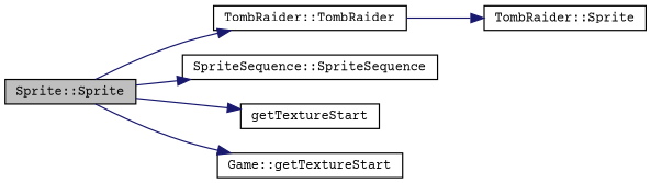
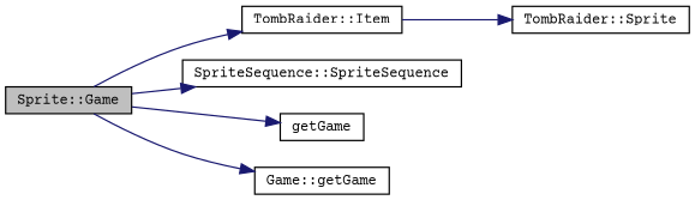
  digraph {
    fontname="Courier Prime"
    rankdir=LR
    node [color=black fillcolor=white fontname="Courier Prime" fontsize=10 shape=record style=filled]
    edge [color=midnightblue fontname="Courier Prime" fontsize=10 labelfontname=Helvetica labelfontsize=10 style=solid]
-   n1 [fillcolor=grey75 fontcolor=black height=0.2 label="Sprite::Sprite" width=0.4]
-   n2 [height=0.2 label="TombRaider::TombRaider" width=0.4]
+   n1 [fillcolor=grey75 fontcolor=black height=0.2 label="Sprite::Game" width=0.4]
+   n2 [height=0.2 label="TombRaider::Item" width=0.4]
    n3 [height=0.2 label="SpriteSequence::SpriteSequence" width=0.4]
-   n4 [height=0.2 label=getTextureStart width=0.4]
-   n5 [height=0.2 label="Game::getTextureStart" width=0.4]
+   n4 [height=0.2 label=getGame width=0.4]
+   n5 [height=0.2 label="Game::getGame" width=0.4]
    n6 [height=0.2 label="TombRaider::Sprite" width=0.4]
    n1 -> n2
    n1 -> n3
    n1 -> n4
    n1 -> n5
    n2 -> n6
  }
